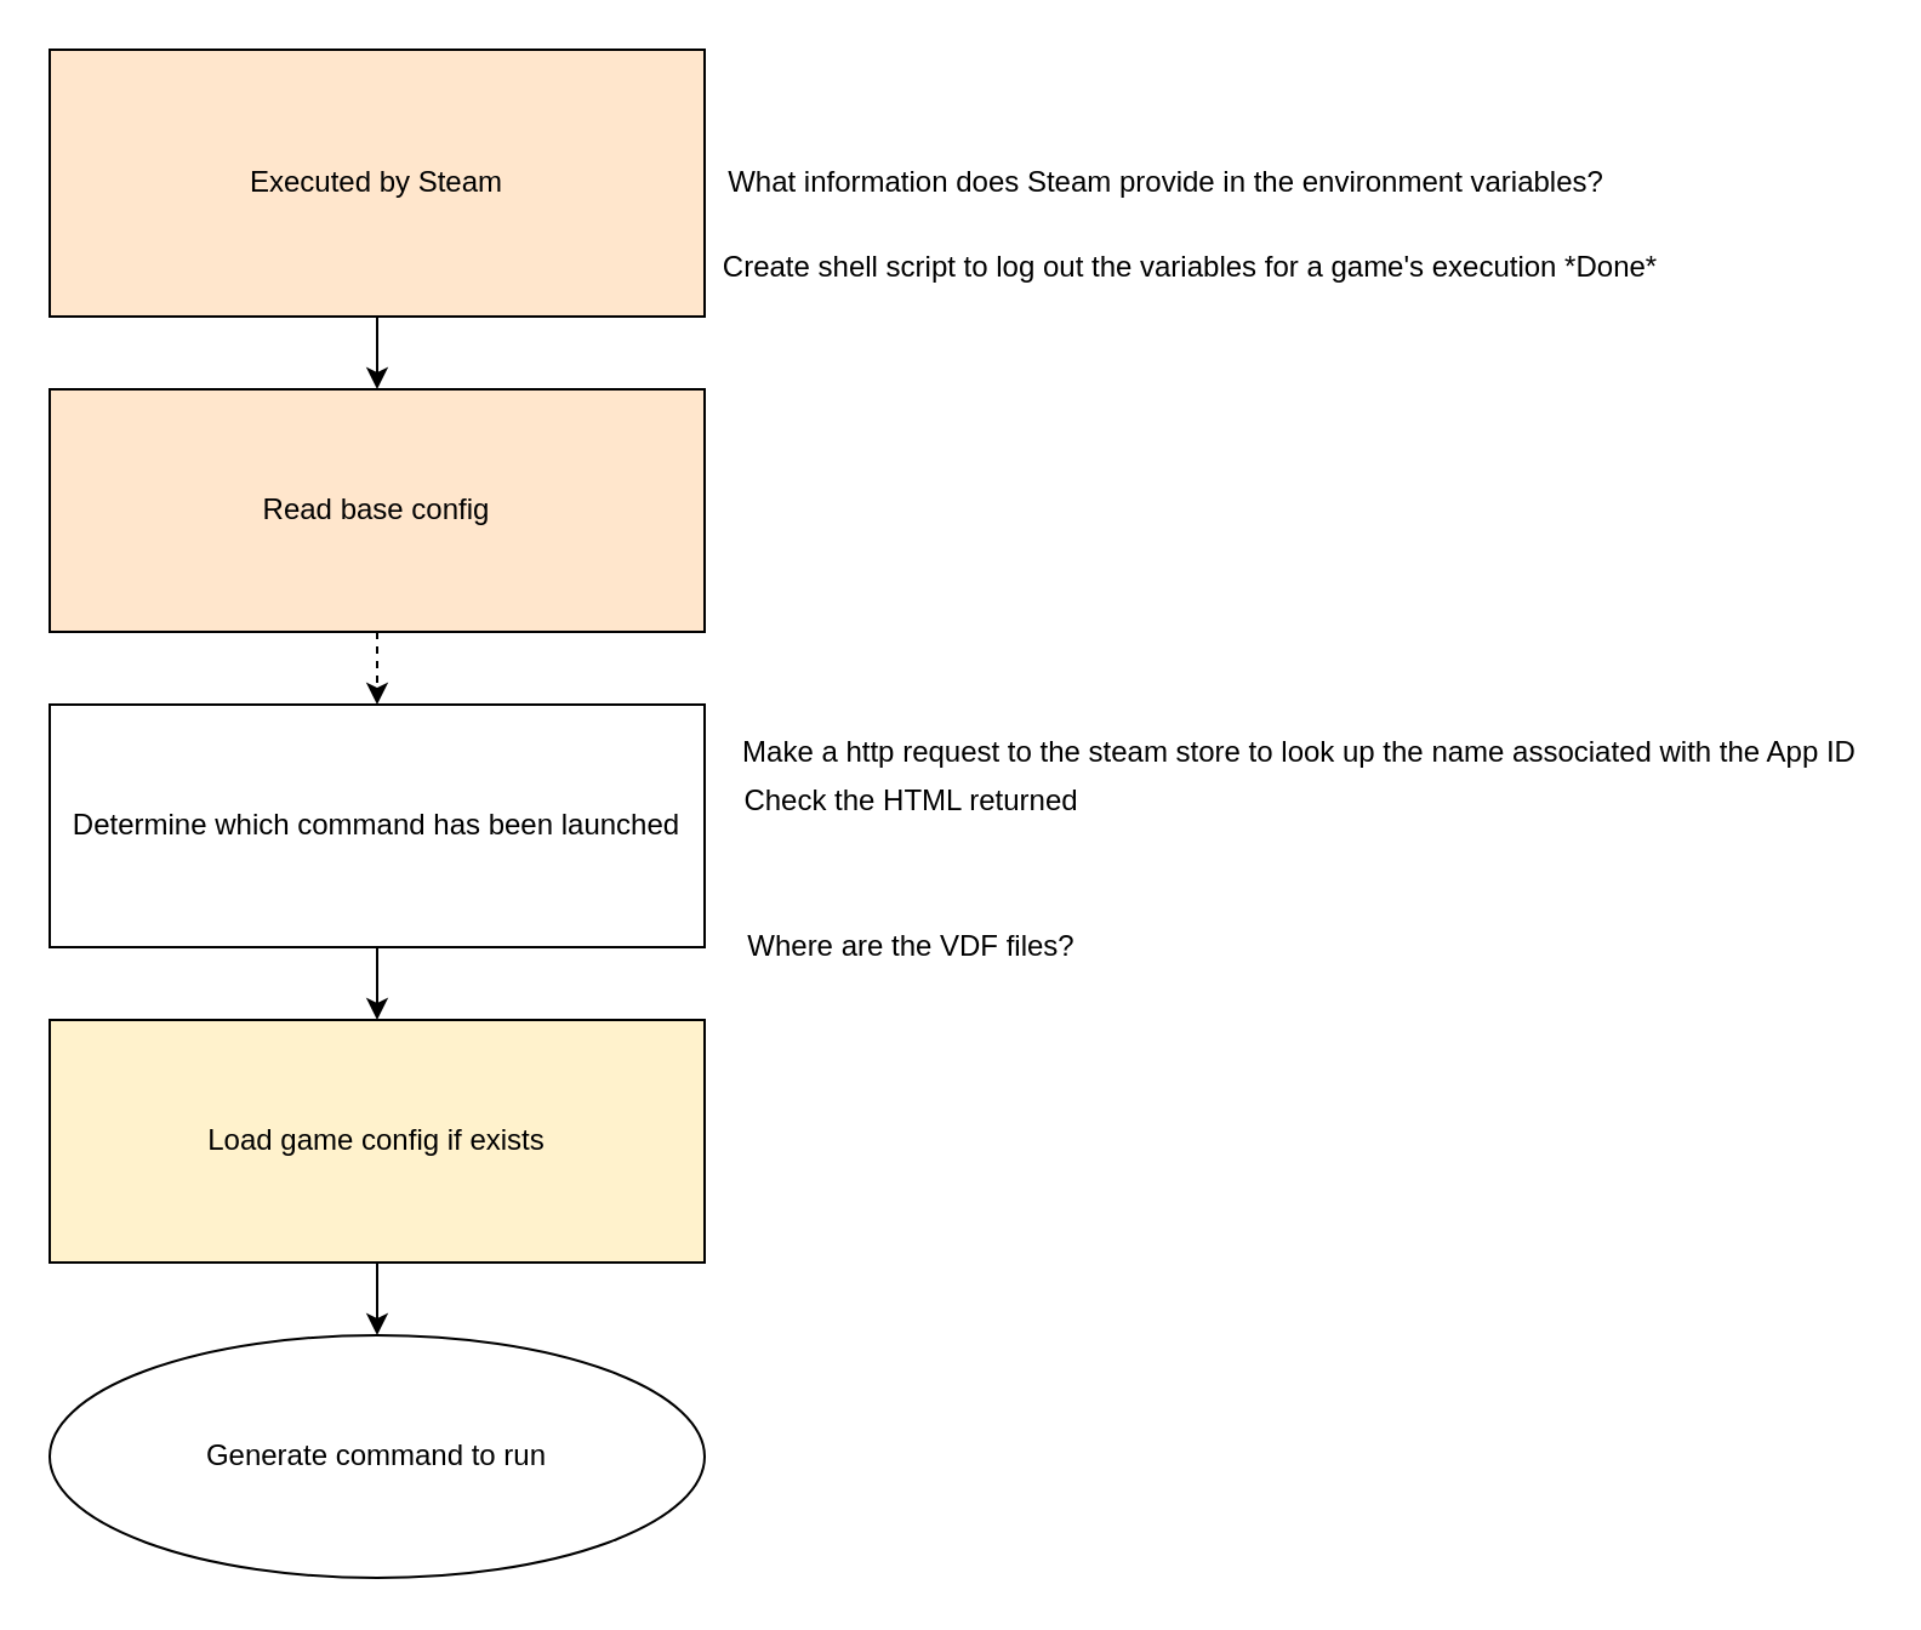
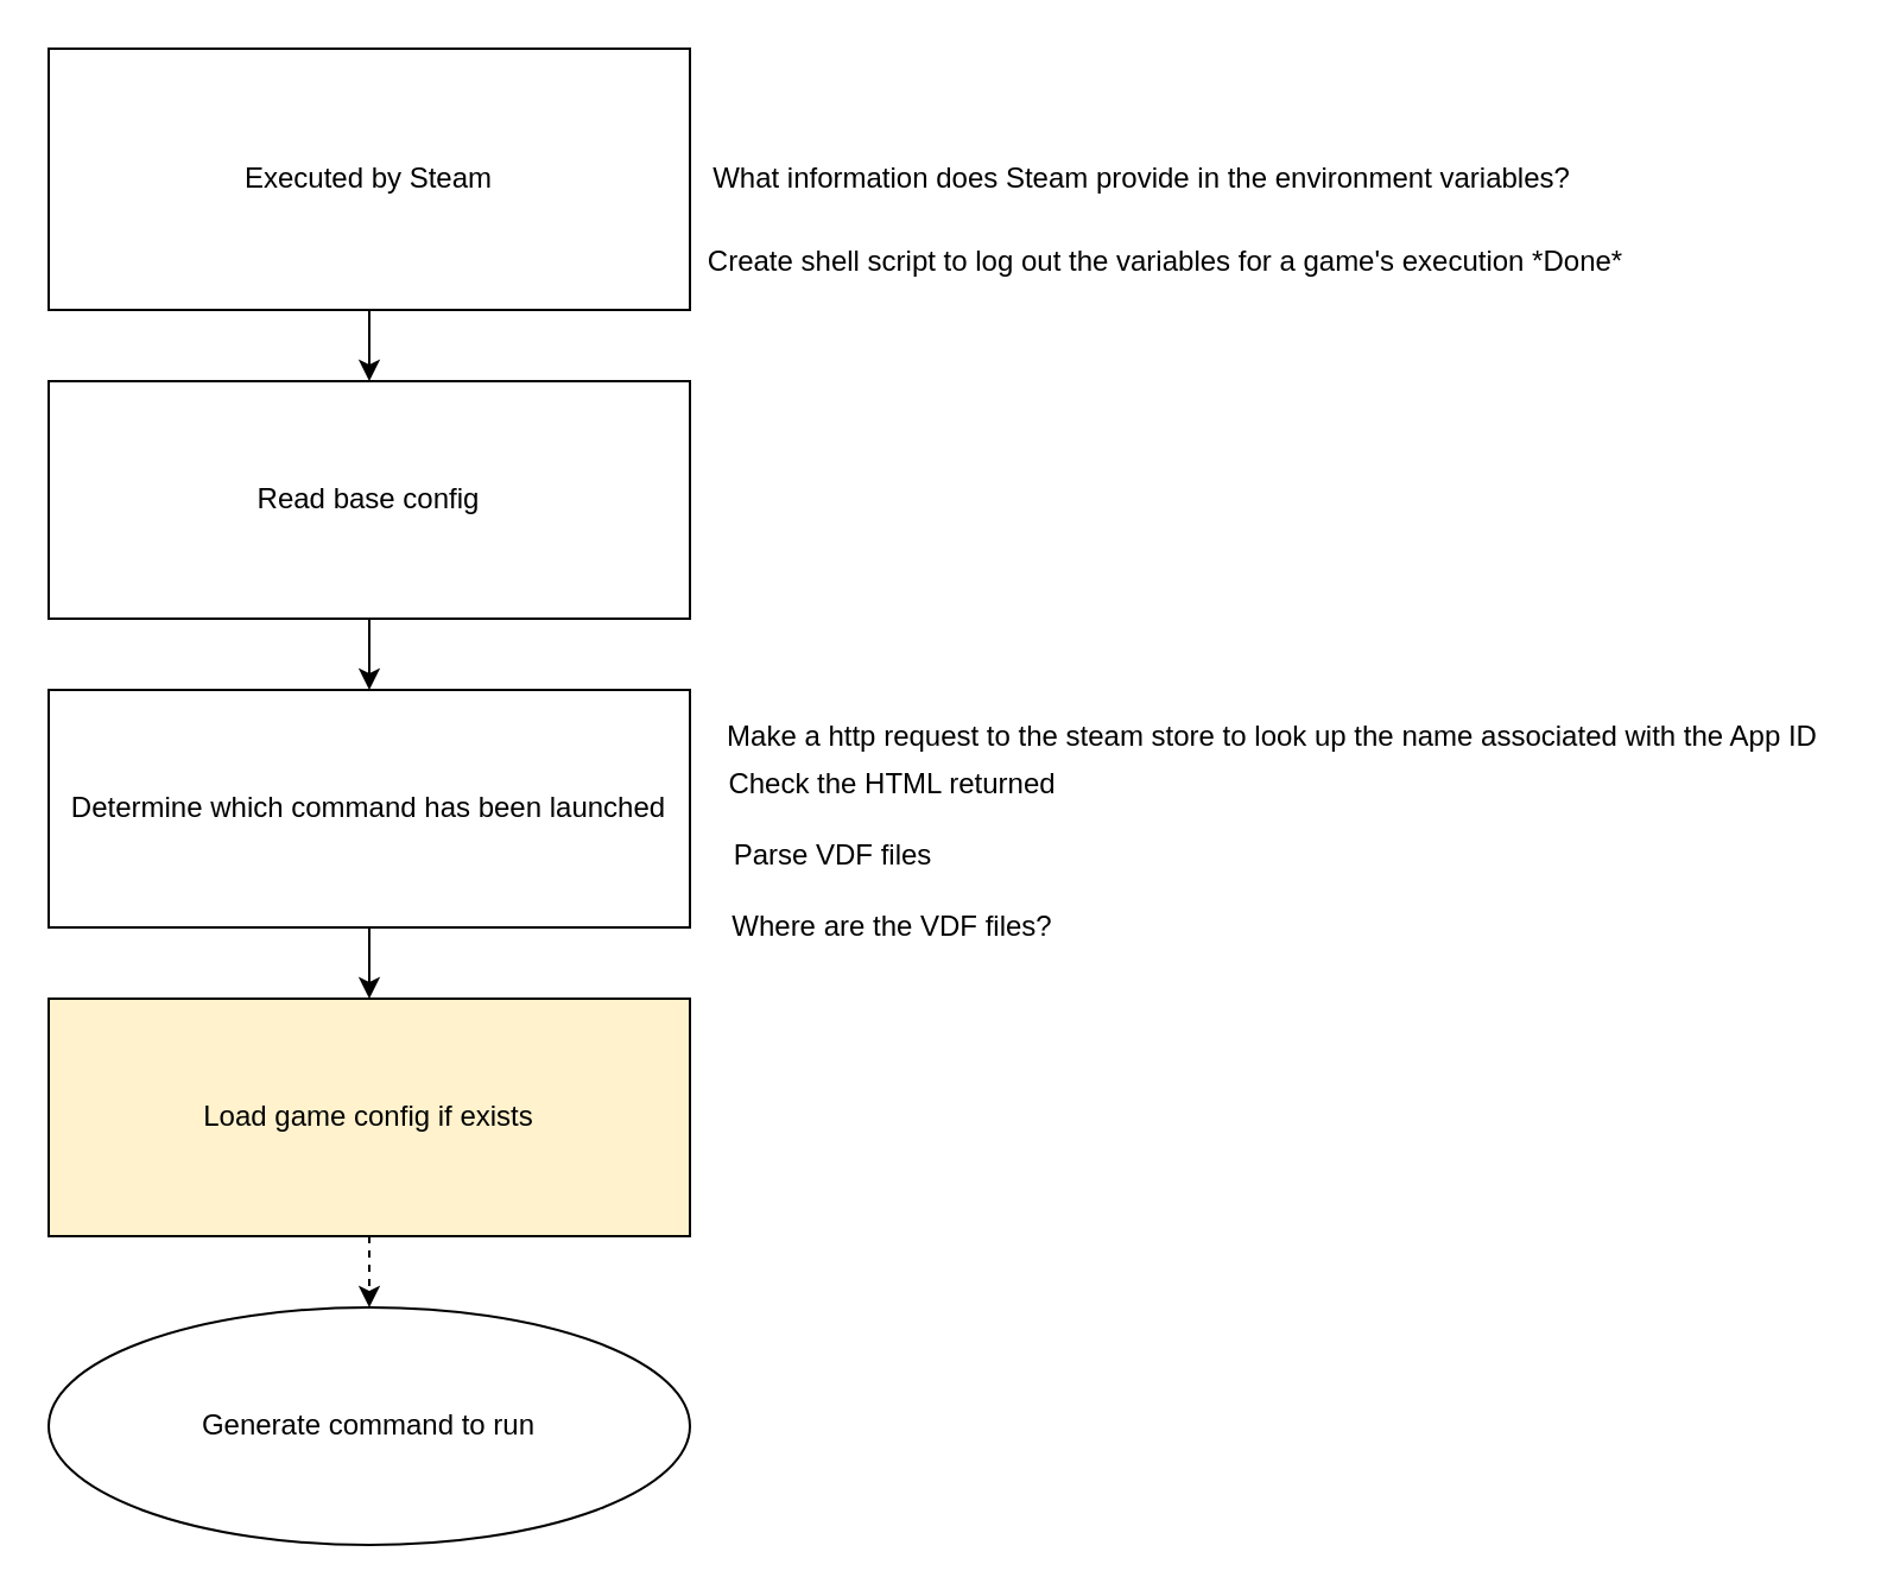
  <mxCell id="0" />
  <mxCell id="1" parent="0" />
- <mxCell id="2" value="Executed by Steam" style="rounded=0;whiteSpace=wrap;html=1;fillColor=#ffe6cc;" vertex="1" parent="1"><mxGeometry x="20" y="20" width="270" height="110" as="geometry" /></mxCell>
+ <mxCell id="2" value="Executed by Steam" style="rounded=0;whiteSpace=wrap;html=1;" vertex="1" parent="1"><mxGeometry x="20" y="20" width="270" height="110" as="geometry" /></mxCell>
  <mxCell id="3" value="Determine which command has been launched" style="rounded=0;whiteSpace=wrap;html=1;" vertex="1" parent="1"><mxGeometry x="20" y="290" width="270" height="100" as="geometry" /></mxCell>
- <mxCell id="4" value="Read base config" style="rounded=0;whiteSpace=wrap;html=1;fillColor=#ffe6cc;" vertex="1" parent="1"><mxGeometry x="20" y="160" width="270" height="100" as="geometry" /></mxCell>
+ <mxCell id="4" value="Read base config" style="rounded=0;whiteSpace=wrap;html=1;" vertex="1" parent="1"><mxGeometry x="20" y="160" width="270" height="100" as="geometry" /></mxCell>
  <mxCell id="5" value="Load game config if exists" style="rounded=0;whiteSpace=wrap;html=1;fillColor=#fff2cc;" vertex="1" parent="1"><mxGeometry x="20" y="420" width="270" height="100" as="geometry" /></mxCell>
  <mxCell id="6" value="Generate command to run" style="ellipse;whiteSpace=wrap;html=1;" vertex="1" parent="1"><mxGeometry x="20" y="550" width="270" height="100" as="geometry" /></mxCell>
  <mxCell id="7" value="" style="endArrow=classic;html=1;" edge="1" parent="1" source="2" target="4"><mxGeometry width="50" height="50" relative="1" as="geometry"><mxPoint x="90" y="370" as="sourcePoint" /><mxPoint x="140" y="320" as="targetPoint" /></mxGeometry></mxCell>
- <mxCell id="8" value="" style="endArrow=classic;html=1;exitX=0.5;exitY=1;exitDx=0;exitDy=0;dashed=1;" edge="1" parent="1" source="4" target="3"><mxGeometry width="50" height="50" relative="1" as="geometry"><mxPoint x="90" y="370" as="sourcePoint" /><mxPoint x="140" y="320" as="targetPoint" /></mxGeometry></mxCell>
+ <mxCell id="8" value="" style="endArrow=classic;html=1;exitX=0.5;exitY=1;exitDx=0;exitDy=0;" edge="1" parent="1" source="4" target="3"><mxGeometry width="50" height="50" relative="1" as="geometry"><mxPoint x="90" y="370" as="sourcePoint" /><mxPoint x="140" y="320" as="targetPoint" /></mxGeometry></mxCell>
  <mxCell id="9" value="" style="endArrow=classic;html=1;entryX=0.5;entryY=0;entryDx=0;entryDy=0;exitX=0.5;exitY=1;exitDx=0;exitDy=0;" edge="1" parent="1" source="3" target="5"><mxGeometry width="50" height="50" relative="1" as="geometry"><mxPoint x="90" y="370" as="sourcePoint" /><mxPoint x="140" y="320" as="targetPoint" /></mxGeometry></mxCell>
- <mxCell id="10" value="" style="endArrow=classic;html=1;entryX=0.5;entryY=0;entryDx=0;entryDy=0;exitX=0.5;exitY=1;exitDx=0;exitDy=0;" edge="1" parent="1" source="5" target="6"><mxGeometry width="50" height="50" relative="1" as="geometry"><mxPoint x="90" y="370" as="sourcePoint" /><mxPoint x="140" y="320" as="targetPoint" /></mxGeometry></mxCell>
+ <mxCell id="10" value="" style="endArrow=classic;html=1;entryX=0.5;entryY=0;entryDx=0;entryDy=0;exitX=0.5;exitY=1;exitDx=0;exitDy=0;dashed=1;" edge="1" parent="1" source="5" target="6"><mxGeometry width="50" height="50" relative="1" as="geometry"><mxPoint x="90" y="370" as="sourcePoint" /><mxPoint x="140" y="320" as="targetPoint" /></mxGeometry></mxCell>
  <mxCell id="11" value="What information does Steam provide in the environment variables?" style="text;html=1;align=center;verticalAlign=middle;resizable=0;points=[];autosize=1;strokeColor=none;" vertex="1" parent="1"><mxGeometry x="290" y="65" width="380" height="20" as="geometry" /></mxCell>
  <mxCell id="12" value="Create shell script to log out the variables for a game's execution *Done*" style="text;html=1;align=center;verticalAlign=middle;resizable=0;points=[];autosize=1;strokeColor=none;" vertex="1" parent="1"><mxGeometry x="290" y="100" width="400" height="20" as="geometry" /></mxCell>
  <mxCell id="13" value="Make a http request to the steam store to look up the name associated with the App ID" style="text;html=1;align=center;verticalAlign=middle;resizable=0;points=[];autosize=1;strokeColor=none;" vertex="1" parent="1"><mxGeometry x="300" y="300" width="470" height="20" as="geometry" /></mxCell>
  <mxCell id="14" value="Check the HTML returned" style="text;html=1;align=center;verticalAlign=middle;resizable=0;points=[];autosize=1;strokeColor=none;" vertex="1" parent="1"><mxGeometry x="300" y="320" width="150" height="20" as="geometry" /></mxCell>
+ <mxCell id="15" value="Parse VDF files" style="text;html=1;align=center;verticalAlign=middle;resizable=0;points=[];autosize=1;strokeColor=none;" vertex="1" parent="1"><mxGeometry x="300" y="350" width="100" height="20" as="geometry" /></mxCell>
  <mxCell id="16" value="Where are the VDF files?" style="text;html=1;align=center;verticalAlign=middle;resizable=0;points=[];autosize=1;strokeColor=none;" vertex="1" parent="1"><mxGeometry x="300" y="380" width="150" height="20" as="geometry" /></mxCell>
